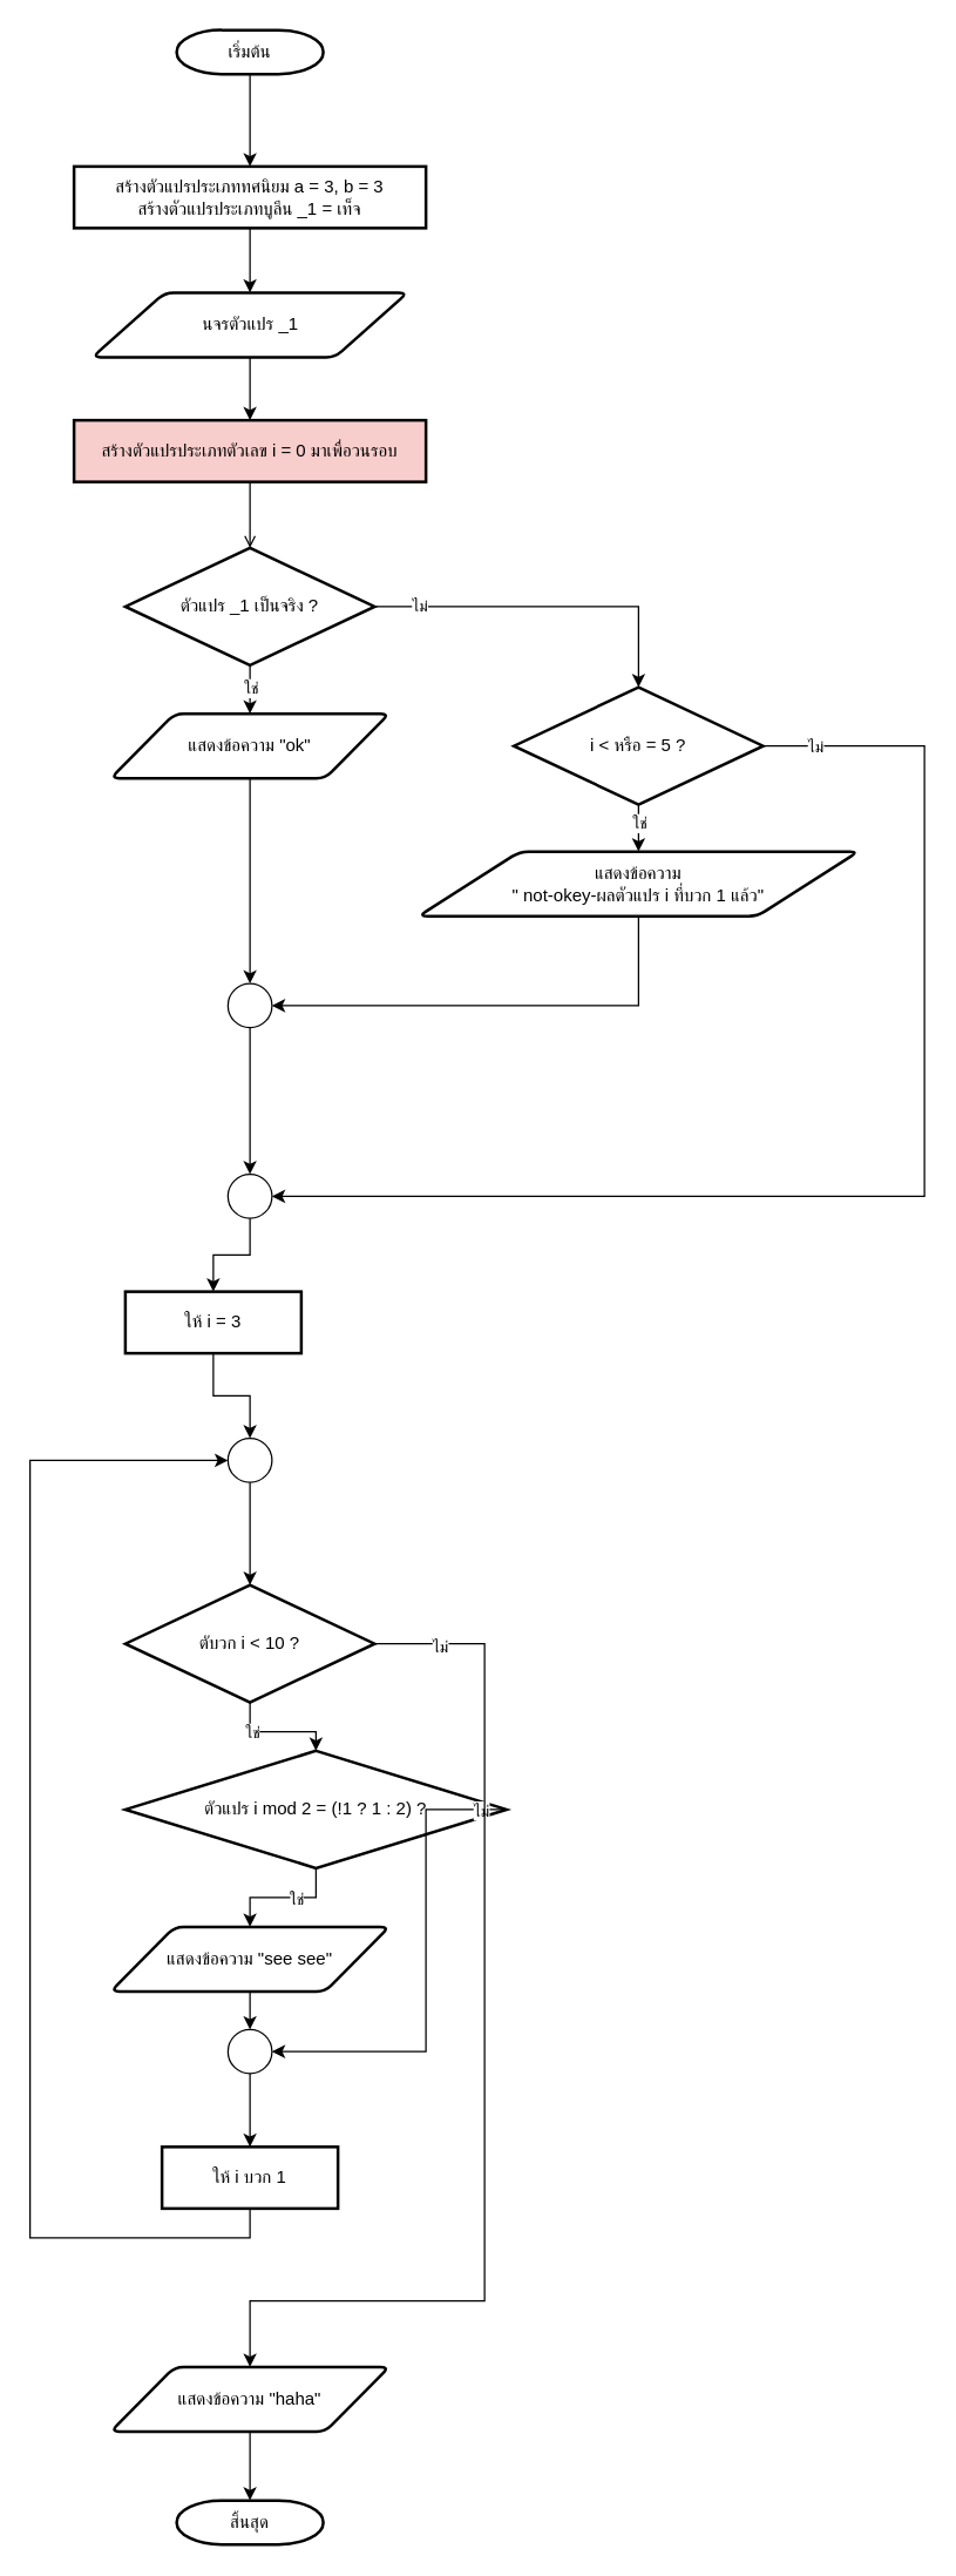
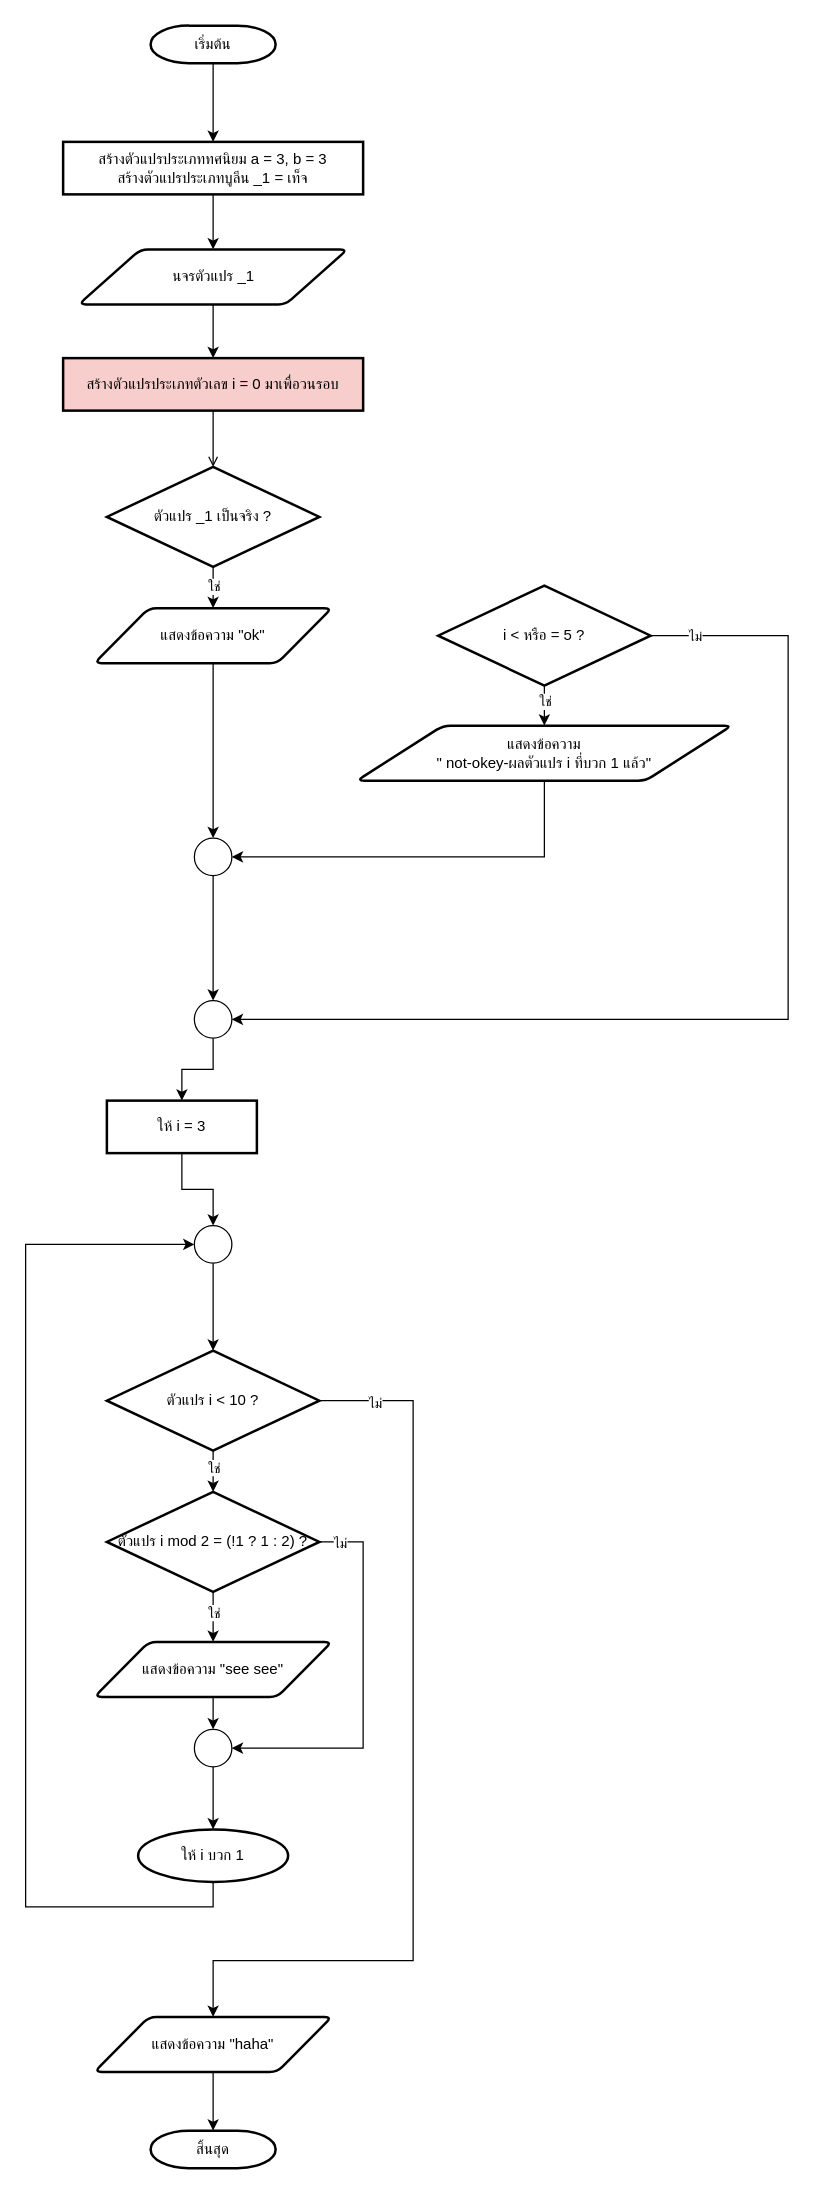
  <mxCell id="0" />
  <mxCell id="1" parent="0" />
  <mxCell id="2" value="" style="edgeStyle=orthogonalEdgeStyle;rounded=0;orthogonalLoop=1;jettySize=auto;html=1;" parent="1" source="3" target="5" edge="1"><mxGeometry relative="1" as="geometry" /></mxCell>
  <mxCell id="3" value="เริ่มต้น" style="strokeWidth=2;html=1;shape=mxgraph.flowchart.terminator;whiteSpace=wrap;" parent="1" vertex="1"><mxGeometry x="120" y="20" width="100" height="30" as="geometry" /></mxCell>
  <mxCell id="4" value="" style="edgeStyle=orthogonalEdgeStyle;rounded=0;orthogonalLoop=1;jettySize=auto;html=1;" parent="1" source="5" target="7" edge="1"><mxGeometry relative="1" as="geometry" /></mxCell>
  <mxCell id="5" value="สร้างตัวแปรประเภททศนิยม a = 3, b = 3&lt;div&gt;สร้างตัวแปรประเภทบูลีน _1 = เท็จ&lt;/div&gt;" style="rounded=1;whiteSpace=wrap;html=1;absoluteArcSize=1;arcSize=0;strokeWidth=2;" parent="1" vertex="1"><mxGeometry x="50" y="113" width="240" height="42" as="geometry" /></mxCell>
  <mxCell id="6" value="" style="edgeStyle=orthogonalEdgeStyle;rounded=0;orthogonalLoop=1;jettySize=auto;html=1;" parent="1" source="7" target="9" edge="1"><mxGeometry relative="1" as="geometry" /></mxCell>
  <mxCell id="7" value="นจร&lt;span style=&quot;background-color: initial;&quot;&gt;ตัวแปร _1&lt;/span&gt;" style="shape=parallelogram;html=1;strokeWidth=2;perimeter=parallelogramPerimeter;whiteSpace=wrap;rounded=1;arcSize=12;size=0.23;" parent="1" vertex="1"><mxGeometry x="62.5" y="199" width="215" height="44" as="geometry" /></mxCell>
  <mxCell id="8" value="" style="edgeStyle=orthogonalEdgeStyle;rounded=0;orthogonalLoop=1;jettySize=auto;html=1;endArrow=open;" parent="1" source="9" target="14" edge="1"><mxGeometry relative="1" as="geometry" /></mxCell>
  <mxCell id="9" value="สร้างตัวแปรประเภทตัวเลข i = 0 มาเพื่อวนรอบ" style="rounded=1;whiteSpace=wrap;html=1;absoluteArcSize=1;arcSize=0;strokeWidth=2;fillColor=#f8cecc;" parent="1" vertex="1"><mxGeometry x="50" y="286" width="240" height="42" as="geometry" /></mxCell>
  <mxCell id="10" value="" style="edgeStyle=orthogonalEdgeStyle;rounded=0;orthogonalLoop=1;jettySize=auto;html=1;" parent="1" source="14" target="16" edge="1"><mxGeometry relative="1" as="geometry" /></mxCell>
  <mxCell id="11" value="ใช่" style="edgeLabel;html=1;align=center;verticalAlign=middle;resizable=0;points=[];" vertex="1" connectable="0" parent="10"><mxGeometry x="0.254" relative="1" as="geometry"><mxPoint as="offset" /></mxGeometry></mxCell>
- <mxCell id="12" value="" style="edgeStyle=orthogonalEdgeStyle;rounded=0;orthogonalLoop=1;jettySize=auto;html=1;" parent="1" source="14" target="28" edge="1"><mxGeometry relative="1" as="geometry" /></mxCell>
- <mxCell id="13" value="ไม่" style="edgeLabel;html=1;align=center;verticalAlign=middle;resizable=0;points=[];" vertex="1" connectable="0" parent="12"><mxGeometry x="-0.744" y="1" relative="1" as="geometry"><mxPoint as="offset" /></mxGeometry></mxCell>
  <mxCell id="14" value="ตัวแปร _1 เป็นจริง ?" style="strokeWidth=2;html=1;shape=mxgraph.flowchart.decision;whiteSpace=wrap;" parent="1" vertex="1"><mxGeometry x="85" y="373" width="170" height="80" as="geometry" /></mxCell>
  <mxCell id="15" value="" style="edgeStyle=orthogonalEdgeStyle;rounded=0;orthogonalLoop=1;jettySize=auto;html=1;" parent="1" source="16" target="32" edge="1"><mxGeometry relative="1" as="geometry" /></mxCell>
  <mxCell id="16" value="แสดงข้อความ&amp;nbsp;&lt;span style=&quot;background-color: initial;&quot;&gt;&quot;ok&quot;&lt;/span&gt;" style="shape=parallelogram;html=1;strokeWidth=2;perimeter=parallelogramPerimeter;whiteSpace=wrap;rounded=1;arcSize=12;size=0.23;" parent="1" vertex="1"><mxGeometry x="75" y="486" width="190" height="44" as="geometry" /></mxCell>
  <mxCell id="17" value="" style="edgeStyle=orthogonalEdgeStyle;rounded=0;orthogonalLoop=1;jettySize=auto;html=1;" parent="1" source="19" target="39" edge="1"><mxGeometry relative="1" as="geometry" /></mxCell>
  <mxCell id="18" value="ใช่" style="edgeLabel;html=1;align=center;verticalAlign=middle;resizable=0;points=[];" vertex="1" connectable="0" parent="17"><mxGeometry x="-0.46" relative="1" as="geometry"><mxPoint as="offset" /></mxGeometry></mxCell>
- <mxCell id="19" value="ตับวก i &amp;lt; 10 ?" style="strokeWidth=2;html=1;shape=mxgraph.flowchart.decision;whiteSpace=wrap;" parent="1" vertex="1"><mxGeometry x="85" y="1080" width="170" height="80" as="geometry" /></mxCell>
+ <mxCell id="19" value="ตัวแปร i &amp;lt; 10 ?" style="strokeWidth=2;html=1;shape=mxgraph.flowchart.decision;whiteSpace=wrap;" parent="1" vertex="1"><mxGeometry x="85" y="1080" width="170" height="80" as="geometry" /></mxCell>
  <mxCell id="20" value="" style="verticalLabelPosition=bottom;verticalAlign=top;html=1;shape=mxgraph.flowchart.on-page_reference;" parent="1" vertex="1"><mxGeometry x="155" y="1383" width="30" height="30" as="geometry" /></mxCell>
  <mxCell id="21" value="" style="edgeStyle=orthogonalEdgeStyle;rounded=0;orthogonalLoop=1;jettySize=auto;html=1;" parent="1" source="22" target="23" edge="1"><mxGeometry relative="1" as="geometry" /></mxCell>
  <mxCell id="22" value="แสดงข้อความ&amp;nbsp;&lt;span style=&quot;background-color: initial;&quot;&gt;&quot;haha&quot;&lt;/span&gt;" style="shape=parallelogram;html=1;strokeWidth=2;perimeter=parallelogramPerimeter;whiteSpace=wrap;rounded=1;arcSize=12;size=0.23;" parent="1" vertex="1"><mxGeometry x="75" y="1613" width="190" height="44" as="geometry" /></mxCell>
  <mxCell id="23" value="สิ้นสุด" style="strokeWidth=2;html=1;shape=mxgraph.flowchart.terminator;whiteSpace=wrap;" parent="1" vertex="1"><mxGeometry x="120" y="1704" width="100" height="30" as="geometry" /></mxCell>
  <mxCell id="24" value="" style="edgeStyle=orthogonalEdgeStyle;rounded=0;orthogonalLoop=1;jettySize=auto;html=1;" edge="1" parent="1" source="28" target="30"><mxGeometry relative="1" as="geometry" /></mxCell>
  <mxCell id="25" value="ใช่" style="edgeLabel;html=1;align=center;verticalAlign=middle;resizable=0;points=[];" vertex="1" connectable="0" parent="24"><mxGeometry x="0.151" relative="1" as="geometry"><mxPoint as="offset" /></mxGeometry></mxCell>
  <mxCell id="26" style="edgeStyle=orthogonalEdgeStyle;rounded=0;orthogonalLoop=1;jettySize=auto;html=1;exitX=1;exitY=0.5;exitDx=0;exitDy=0;exitPerimeter=0;entryX=1;entryY=0.5;entryDx=0;entryDy=0;" edge="1" parent="1" source="28" target="36"><mxGeometry relative="1" as="geometry"><Array as="points"><mxPoint x="630" y="508" /><mxPoint x="630" y="815" /></Array></mxGeometry></mxCell>
  <mxCell id="27" value="ไม่" style="edgeLabel;html=1;align=center;verticalAlign=middle;resizable=0;points=[];" vertex="1" connectable="0" parent="26"><mxGeometry x="-0.919" relative="1" as="geometry"><mxPoint as="offset" /></mxGeometry></mxCell>
  <mxCell id="28" value="i &amp;lt; หรือ = 5 ?" style="strokeWidth=2;html=1;shape=mxgraph.flowchart.decision;whiteSpace=wrap;" parent="1" vertex="1"><mxGeometry x="350" y="468" width="170" height="80" as="geometry" /></mxCell>
  <mxCell id="29" style="edgeStyle=orthogonalEdgeStyle;rounded=0;orthogonalLoop=1;jettySize=auto;html=1;exitX=0.5;exitY=1;exitDx=0;exitDy=0;entryX=1;entryY=0.5;entryDx=0;entryDy=0;" parent="1" source="30" target="32" edge="1"><mxGeometry relative="1" as="geometry" /></mxCell>
  <mxCell id="30" value="แสดงข้อความ&lt;div&gt;&lt;span style=&quot;background-color: initial;&quot;&gt;&quot;&amp;nbsp;not-okey-ผลตัวแปร i ที่บวก 1 แล้ว&quot;&lt;/span&gt;&lt;/div&gt;" style="shape=parallelogram;html=1;strokeWidth=2;perimeter=parallelogramPerimeter;whiteSpace=wrap;rounded=1;arcSize=12;size=0.23;" parent="1" vertex="1"><mxGeometry x="285" y="580" width="300" height="44" as="geometry" /></mxCell>
  <mxCell id="31" value="" style="edgeStyle=orthogonalEdgeStyle;rounded=0;orthogonalLoop=1;jettySize=auto;html=1;" parent="1" source="32" target="36" edge="1"><mxGeometry relative="1" as="geometry" /></mxCell>
  <mxCell id="32" value="" style="ellipse;whiteSpace=wrap;html=1;aspect=fixed;" parent="1" vertex="1"><mxGeometry x="155" y="670" width="30" height="30" as="geometry" /></mxCell>
  <mxCell id="33" value="" style="edgeStyle=orthogonalEdgeStyle;rounded=0;orthogonalLoop=1;jettySize=auto;html=1;" parent="1" source="50" target="19" edge="1"><mxGeometry relative="1" as="geometry" /></mxCell>
  <mxCell id="34" value="ให้ i = 3" style="rounded=1;whiteSpace=wrap;html=1;absoluteArcSize=1;arcSize=0;strokeWidth=2;" parent="1" vertex="1"><mxGeometry x="85" y="880" width="120" height="42" as="geometry" /></mxCell>
  <mxCell id="35" value="" style="edgeStyle=orthogonalEdgeStyle;rounded=0;orthogonalLoop=1;jettySize=auto;html=1;" parent="1" source="36" target="34" edge="1"><mxGeometry relative="1" as="geometry" /></mxCell>
  <mxCell id="36" value="" style="ellipse;whiteSpace=wrap;html=1;aspect=fixed;" parent="1" vertex="1"><mxGeometry x="155" y="800" width="30" height="30" as="geometry" /></mxCell>
  <mxCell id="37" value="" style="edgeStyle=orthogonalEdgeStyle;rounded=0;orthogonalLoop=1;jettySize=auto;html=1;" edge="1" parent="1" source="39" target="41"><mxGeometry relative="1" as="geometry" /></mxCell>
  <mxCell id="38" value="ใช่" style="edgeLabel;html=1;align=center;verticalAlign=middle;resizable=0;points=[];" vertex="1" connectable="0" parent="37"><mxGeometry x="-0.205" relative="1" as="geometry"><mxPoint as="offset" /></mxGeometry></mxCell>
- <mxCell id="39" value="ตัวแปร i mod 2 = (!1 ? 1 : 2) ?" style="strokeWidth=2;html=1;shape=mxgraph.flowchart.decision;whiteSpace=wrap;" parent="1" vertex="1"><mxGeometry x="85" y="1193" width="260" height="80" as="geometry" /></mxCell>
+ <mxCell id="39" value="ตัวแปร i mod 2 = (!1 ? 1 : 2) ?" style="strokeWidth=2;html=1;shape=mxgraph.flowchart.decision;whiteSpace=wrap;" parent="1" vertex="1"><mxGeometry x="85" y="1193" width="170" height="80" as="geometry" /></mxCell>
  <mxCell id="40" value="" style="edgeStyle=orthogonalEdgeStyle;rounded=0;orthogonalLoop=1;jettySize=auto;html=1;" parent="1" source="41" target="20" edge="1"><mxGeometry relative="1" as="geometry" /></mxCell>
  <mxCell id="41" value="แสดงข้อความ&amp;nbsp;&lt;span style=&quot;background-color: initial;&quot;&gt;&quot;see see&quot;&lt;/span&gt;" style="shape=parallelogram;html=1;strokeWidth=2;perimeter=parallelogramPerimeter;whiteSpace=wrap;rounded=1;arcSize=12;size=0.23;" parent="1" vertex="1"><mxGeometry x="75" y="1313" width="190" height="44" as="geometry" /></mxCell>
  <mxCell id="42" style="edgeStyle=orthogonalEdgeStyle;rounded=0;orthogonalLoop=1;jettySize=auto;html=1;exitX=1;exitY=0.5;exitDx=0;exitDy=0;exitPerimeter=0;entryX=1;entryY=0.5;entryDx=0;entryDy=0;entryPerimeter=0;" edge="1" parent="1" source="39" target="20"><mxGeometry relative="1" as="geometry"><Array as="points"><mxPoint x="290" y="1233" /><mxPoint x="290" y="1398" /></Array></mxGeometry></mxCell>
  <mxCell id="43" value="ไม่" style="edgeLabel;html=1;align=center;verticalAlign=middle;resizable=0;points=[];" vertex="1" connectable="0" parent="42"><mxGeometry x="-0.892" relative="1" as="geometry"><mxPoint as="offset" /></mxGeometry></mxCell>
  <mxCell id="44" style="edgeStyle=orthogonalEdgeStyle;rounded=0;orthogonalLoop=1;jettySize=auto;html=1;exitX=1;exitY=0.5;exitDx=0;exitDy=0;exitPerimeter=0;entryX=0.5;entryY=0;entryDx=0;entryDy=0;" edge="1" parent="1" source="19" target="22"><mxGeometry relative="1" as="geometry"><mxPoint x="185" y="1568" as="targetPoint" /><Array as="points"><mxPoint x="330" y="1120" /><mxPoint x="330" y="1568" /><mxPoint x="170" y="1568" /></Array></mxGeometry></mxCell>
  <mxCell id="45" value="ไม่" style="edgeLabel;html=1;align=center;verticalAlign=middle;resizable=0;points=[];" vertex="1" connectable="0" parent="44"><mxGeometry x="-0.879" y="-1" relative="1" as="geometry"><mxPoint as="offset" /></mxGeometry></mxCell>
  <mxCell id="46" value="" style="edgeStyle=orthogonalEdgeStyle;rounded=0;orthogonalLoop=1;jettySize=auto;html=1;" edge="1" parent="1" source="20" target="48"><mxGeometry relative="1" as="geometry"><mxPoint x="170" y="1413" as="sourcePoint" /><mxPoint x="170" y="1553" as="targetPoint" /></mxGeometry></mxCell>
  <mxCell id="47" style="edgeStyle=orthogonalEdgeStyle;rounded=0;orthogonalLoop=1;jettySize=auto;html=1;exitX=0.5;exitY=1;exitDx=0;exitDy=0;entryX=0;entryY=0.5;entryDx=0;entryDy=0;" edge="1" parent="1" source="48" target="50"><mxGeometry relative="1" as="geometry"><Array as="points"><mxPoint x="170" y="1525" /><mxPoint x="20" y="1525" /><mxPoint x="20" y="995" /></Array></mxGeometry></mxCell>
- <mxCell id="48" value="ให้ i บวก 1" style="rounded=1;whiteSpace=wrap;html=1;absoluteArcSize=1;arcSize=0;strokeWidth=2;" vertex="1" parent="1"><mxGeometry x="110" y="1463" width="120" height="42" as="geometry" /></mxCell>
+ <mxCell id="48" value="ให้ i บวก 1" style="ellipse;whiteSpace=wrap;html=1;absoluteArcSize=1;arcSize=0;strokeWidth=2;" vertex="1" parent="1"><mxGeometry x="110" y="1463" width="120" height="42" as="geometry" /></mxCell>
  <mxCell id="49" value="" style="edgeStyle=orthogonalEdgeStyle;rounded=0;orthogonalLoop=1;jettySize=auto;html=1;" edge="1" parent="1" source="34" target="50"><mxGeometry relative="1" as="geometry"><mxPoint x="170" y="922" as="sourcePoint" /><mxPoint x="170" y="1080" as="targetPoint" /></mxGeometry></mxCell>
  <mxCell id="50" value="" style="ellipse;whiteSpace=wrap;html=1;aspect=fixed;" vertex="1" parent="1"><mxGeometry x="155" y="980" width="30" height="30" as="geometry" /></mxCell>
